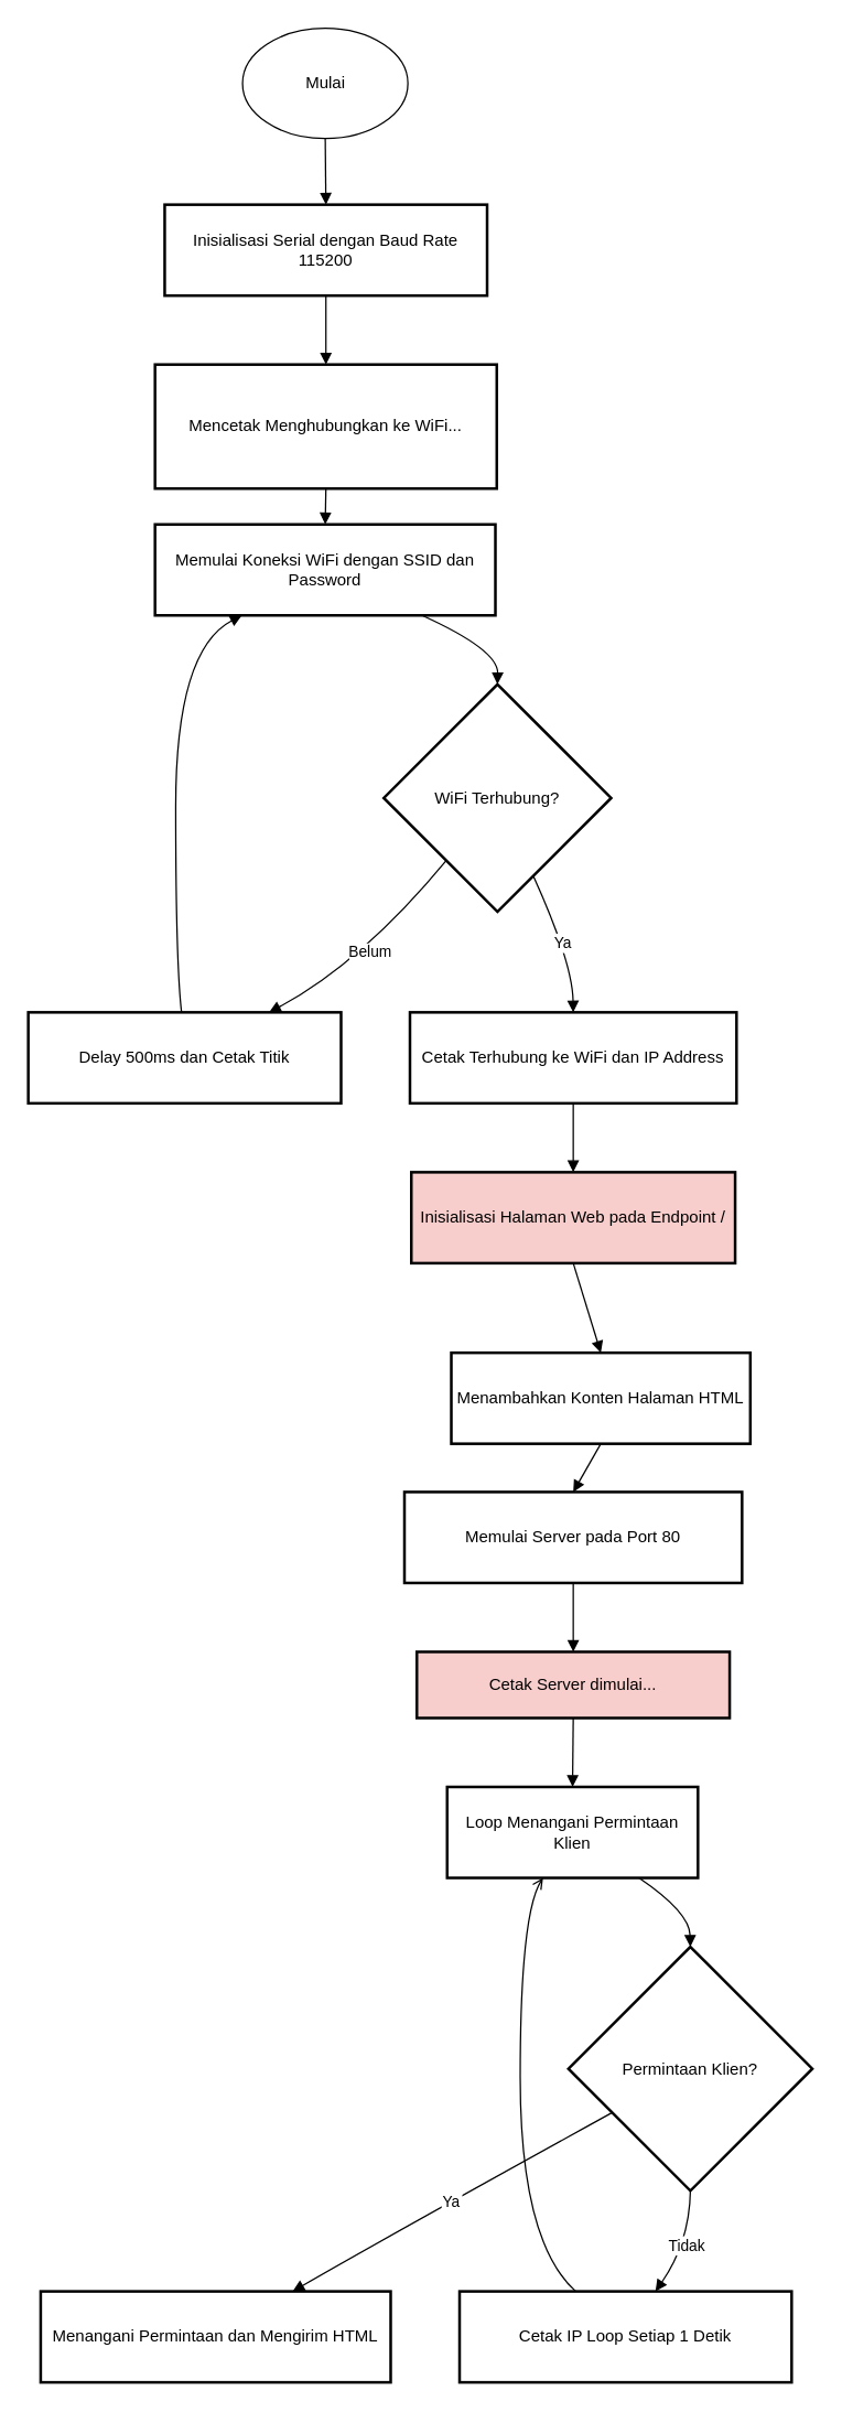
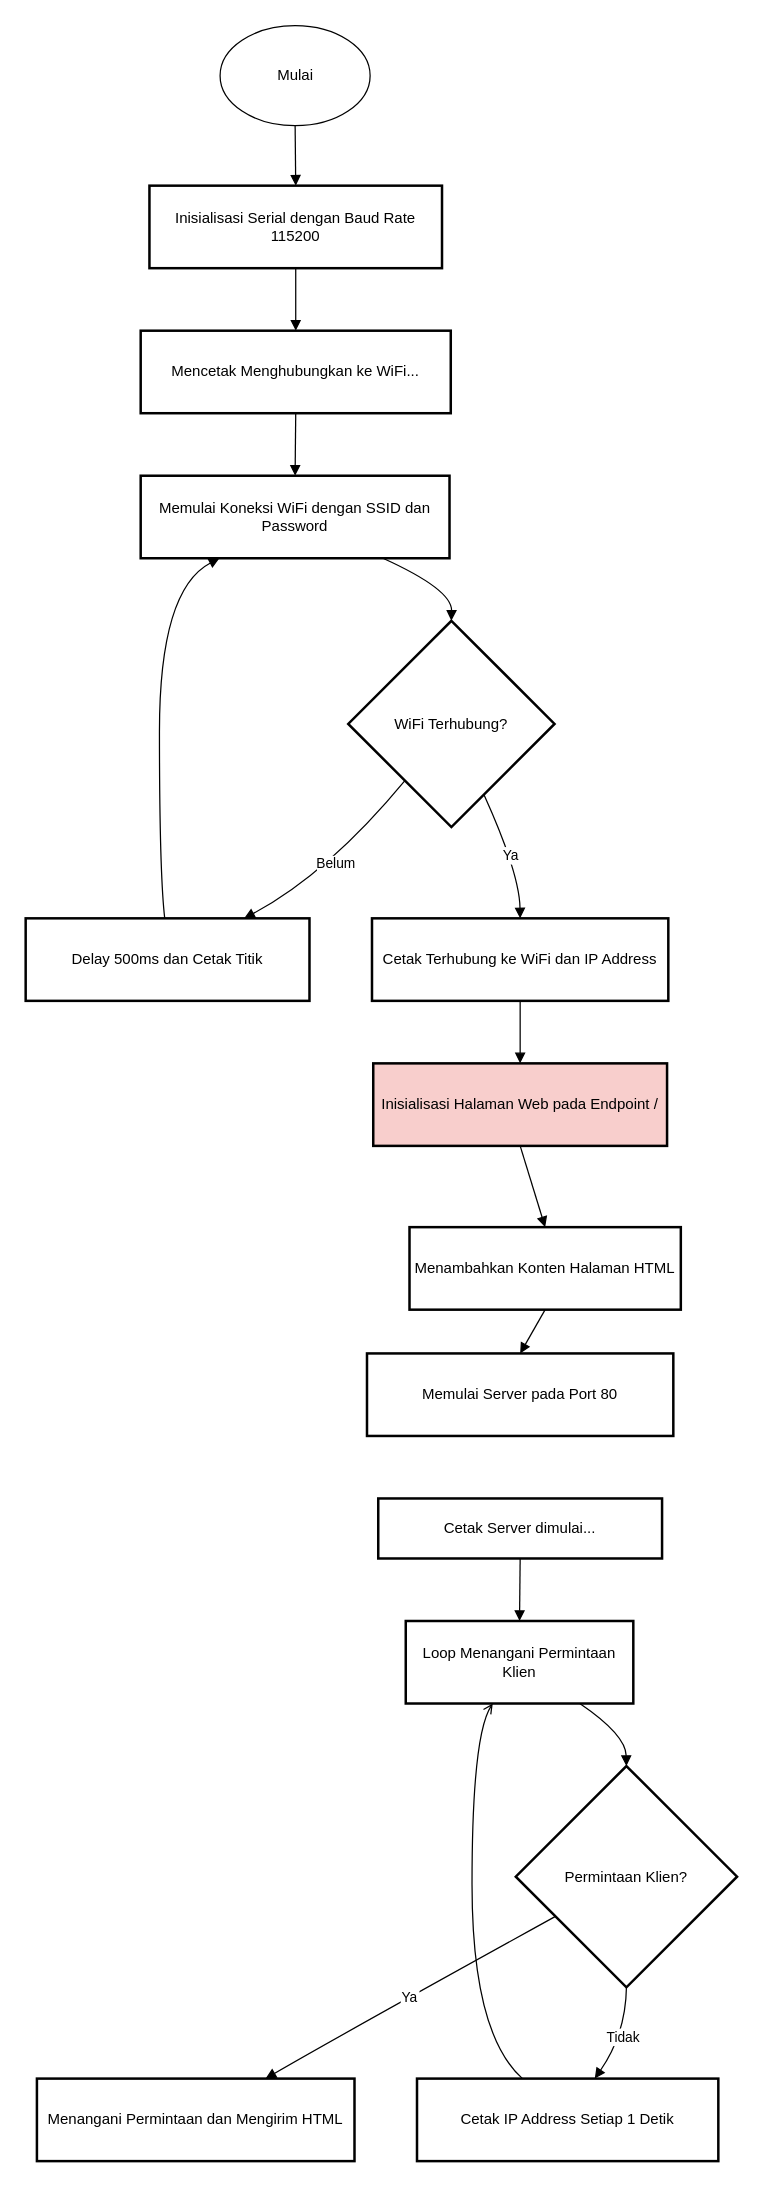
  <mxCell id="0" />
  <mxCell id="1" parent="0" />
  <mxCell id="2" value="Inisialisasi Serial dengan Baud Rate 115200" style="whiteSpace=wrap;strokeWidth=2;" vertex="1" parent="1"><mxGeometry x="119" y="148" width="234" height="66" as="geometry" /></mxCell>
- <mxCell id="3" value="Mencetak Menghubungkan ke WiFi..." style="whiteSpace=wrap;strokeWidth=2;" vertex="1" parent="1"><mxGeometry x="112" y="264" width="248" height="90" as="geometry" /></mxCell>
+ <mxCell id="3" value="Mencetak Menghubungkan ke WiFi..." style="whiteSpace=wrap;strokeWidth=2;" vertex="1" parent="1"><mxGeometry x="112" y="264" width="248" height="66" as="geometry" /></mxCell>
  <mxCell id="4" value="Memulai Koneksi WiFi dengan SSID dan Password" style="whiteSpace=wrap;strokeWidth=2;" vertex="1" parent="1"><mxGeometry x="112" y="380" width="247" height="66" as="geometry" /></mxCell>
  <mxCell id="5" value="WiFi Terhubung?" style="rhombus;strokeWidth=2;whiteSpace=wrap;" vertex="1" parent="1"><mxGeometry x="278" y="496" width="165" height="165" as="geometry" /></mxCell>
  <mxCell id="6" value="Delay 500ms dan Cetak Titik" style="whiteSpace=wrap;strokeWidth=2;" vertex="1" parent="1"><mxGeometry x="20" y="734" width="227" height="66" as="geometry" /></mxCell>
  <mxCell id="7" value="Cetak Terhubung ke WiFi dan IP Address" style="whiteSpace=wrap;strokeWidth=2;" vertex="1" parent="1"><mxGeometry x="297" y="734" width="237" height="66" as="geometry" /></mxCell>
  <mxCell id="8" value="Inisialisasi Halaman Web pada Endpoint /" style="whiteSpace=wrap;strokeWidth=2;fillColor=#f8cecc;" vertex="1" parent="1"><mxGeometry x="298" y="850" width="235" height="66" as="geometry" /></mxCell>
  <mxCell id="9" value="Menambahkan Konten Halaman HTML" style="whiteSpace=wrap;strokeWidth=2;" vertex="1" parent="1"><mxGeometry x="327" y="981" width="217" height="66" as="geometry" /></mxCell>
  <mxCell id="10" value="Memulai Server pada Port 80" style="whiteSpace=wrap;strokeWidth=2;" vertex="1" parent="1"><mxGeometry x="293" y="1082" width="245" height="66" as="geometry" /></mxCell>
- <mxCell id="11" value="Cetak Server dimulai..." style="whiteSpace=wrap;strokeWidth=2;fillColor=#f8cecc;" vertex="1" parent="1"><mxGeometry x="302" y="1198" width="227" height="48" as="geometry" /></mxCell>
+ <mxCell id="11" value="Cetak Server dimulai..." style="whiteSpace=wrap;strokeWidth=2;" vertex="1" parent="1"><mxGeometry x="302" y="1198" width="227" height="48" as="geometry" /></mxCell>
  <mxCell id="12" value="Loop Menangani Permintaan Klien" style="whiteSpace=wrap;strokeWidth=2;" vertex="1" parent="1"><mxGeometry x="324" y="1296" width="182" height="66" as="geometry" /></mxCell>
  <mxCell id="13" value="Permintaan Klien?" style="rhombus;strokeWidth=2;whiteSpace=wrap;" vertex="1" parent="1"><mxGeometry x="412" y="1412" width="177" height="177" as="geometry" /></mxCell>
  <mxCell id="14" value="Menangani Permintaan dan Mengirim HTML" style="whiteSpace=wrap;strokeWidth=2;" vertex="1" parent="1"><mxGeometry x="29" y="1662" width="254" height="66" as="geometry" /></mxCell>
- <mxCell id="15" value="Cetak IP Loop Setiap 1 Detik" style="whiteSpace=wrap;strokeWidth=2;" vertex="1" parent="1"><mxGeometry x="333" y="1662" width="241" height="66" as="geometry" /></mxCell>
+ <mxCell id="15" value="Cetak IP Address Setiap 1 Detik" style="whiteSpace=wrap;strokeWidth=2;" vertex="1" parent="1"><mxGeometry x="333" y="1662" width="241" height="66" as="geometry" /></mxCell>
  <mxCell id="16" value="" style="curved=1;startArrow=none;endArrow=block;exitX=0.5;exitY=1.01;entryX=0.5;entryY=0.01;rounded=0;" edge="1" parent="1" target="2"><mxGeometry relative="1" as="geometry"><Array as="points" /><mxPoint x="235.5" y="98" as="sourcePoint" /></mxGeometry></mxCell>
  <mxCell id="17" value="" style="curved=1;startArrow=none;endArrow=block;exitX=0.5;exitY=1.01;entryX=0.5;entryY=0.01;rounded=0;" edge="1" parent="1" source="2" target="3"><mxGeometry relative="1" as="geometry"><Array as="points" /></mxGeometry></mxCell>
  <mxCell id="18" value="" style="curved=1;startArrow=none;endArrow=block;exitX=0.5;exitY=1.01;entryX=0.5;entryY=0.01;rounded=0;" edge="1" parent="1" source="3" target="4"><mxGeometry relative="1" as="geometry"><Array as="points" /></mxGeometry></mxCell>
  <mxCell id="19" value="" style="curved=1;startArrow=none;endArrow=block;exitX=0.79;exitY=1.01;entryX=0.5;entryY=0;rounded=0;" edge="1" parent="1" source="4" target="5"><mxGeometry relative="1" as="geometry"><Array as="points"><mxPoint x="361" y="471" /></Array></mxGeometry></mxCell>
  <mxCell id="20" value="Belum" style="curved=1;startArrow=none;endArrow=block;exitX=0.09;exitY=1;entryX=0.77;entryY=0;rounded=0;" edge="1" parent="1" source="5" target="6"><mxGeometry relative="1" as="geometry"><Array as="points"><mxPoint x="262" y="698" /></Array></mxGeometry></mxCell>
  <mxCell id="21" value="" style="curved=1;startArrow=none;endArrow=block;exitX=0.49;exitY=0;entryX=0.25;entryY=1.01;rounded=0;" edge="1" parent="1" source="6" target="4"><mxGeometry relative="1" as="geometry"><Array as="points"><mxPoint x="127" y="698" /><mxPoint x="127" y="471" /></Array></mxGeometry></mxCell>
  <mxCell id="22" value="Ya" style="curved=1;startArrow=none;endArrow=block;exitX=0.73;exitY=1;entryX=0.5;entryY=0;rounded=0;" edge="1" parent="1" source="5" target="7"><mxGeometry relative="1" as="geometry"><Array as="points"><mxPoint x="415" y="698" /></Array></mxGeometry></mxCell>
  <mxCell id="23" value="" style="curved=1;startArrow=none;endArrow=block;exitX=0.5;exitY=1;entryX=0.5;entryY=0;rounded=0;" edge="1" parent="1" source="7" target="8"><mxGeometry relative="1" as="geometry"><Array as="points" /></mxGeometry></mxCell>
  <mxCell id="24" value="" style="curved=1;startArrow=none;endArrow=block;exitX=0.5;exitY=1;entryX=0.5;entryY=0;rounded=0;" edge="1" parent="1" source="8" target="9"><mxGeometry relative="1" as="geometry"><Array as="points" /></mxGeometry></mxCell>
  <mxCell id="25" value="" style="curved=1;startArrow=none;endArrow=block;exitX=0.5;exitY=1;entryX=0.5;entryY=0;rounded=0;" edge="1" parent="1" source="9" target="10"><mxGeometry relative="1" as="geometry"><Array as="points" /></mxGeometry></mxCell>
- <mxCell id="26" value="" style="curved=1;startArrow=none;endArrow=block;exitX=0.5;exitY=1;entryX=0.5;entryY=0;rounded=0;" edge="1" parent="1" source="10" target="11"><mxGeometry relative="1" as="geometry"><Array as="points" /></mxGeometry></mxCell>
  <mxCell id="27" value="" style="curved=1;startArrow=none;endArrow=block;exitX=0.5;exitY=1.01;entryX=0.5;entryY=0.01;rounded=0;" edge="1" parent="1" source="11" target="12"><mxGeometry relative="1" as="geometry"><Array as="points" /></mxGeometry></mxCell>
  <mxCell id="28" value="" style="curved=1;startArrow=none;endArrow=block;exitX=0.77;exitY=1.01;entryX=0.5;entryY=0;rounded=0;" edge="1" parent="1" source="12" target="13"><mxGeometry relative="1" as="geometry"><Array as="points"><mxPoint x="500" y="1387" /></Array></mxGeometry></mxCell>
  <mxCell id="29" value="Ya" style="curved=1;startArrow=none;endArrow=block;exitX=0;exitY=0.78;entryX=0.72;entryY=0;rounded=0;" edge="1" parent="1" source="13" target="14"><mxGeometry relative="1" as="geometry"><Array as="points"><mxPoint x="274" y="1626" /></Array></mxGeometry></mxCell>
  <mxCell id="30" value="Tidak" style="curved=1;startArrow=none;endArrow=block;exitX=0.5;exitY=1;entryX=0.59;entryY=0;rounded=0;" edge="1" parent="1" source="13" target="15"><mxGeometry relative="1" as="geometry"><Array as="points"><mxPoint x="500" y="1626" /></Array></mxGeometry></mxCell>
  <mxCell id="31" value="" style="curved=1;startArrow=none;endArrow=open;exitX=0.35;exitY=0;entryX=0.38;entryY=1.01;rounded=0;" edge="1" parent="1" source="15" target="12"><mxGeometry relative="1" as="geometry"><Array as="points"><mxPoint x="377" y="1626" /><mxPoint x="377" y="1387" /></Array></mxGeometry></mxCell>
  <mxCell id="32" value="Mulai" style="ellipse;whiteSpace=wrap;html=1;" vertex="1" parent="1"><mxGeometry x="175.5" y="20" width="120" height="80" as="geometry" /></mxCell>
